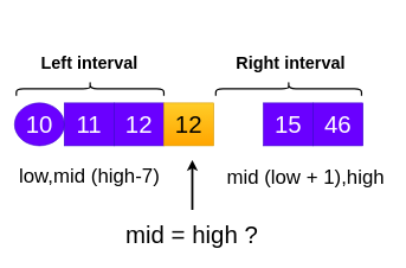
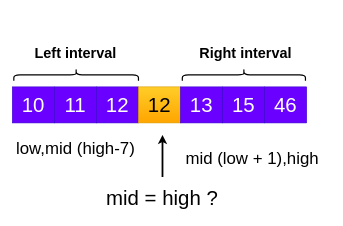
  <mxCell id="0" />
  <mxCell id="1" parent="0" />
  <mxCell id="2" value="" style="group" vertex="1" connectable="0" parent="1"><mxGeometry x="20" y="144" width="490" height="60" as="geometry" /></mxCell>
- <mxCell id="3" value="&lt;font style=&quot;font-size: 34px&quot;&gt;10&lt;/font&gt;" style="ellipse;whiteSpace=wrap;html=1;fillColor=#6a00ff;fontColor=#ffffff;strokeColor=#3700CC;" vertex="1" parent="2"><mxGeometry width="70" height="60" as="geometry" /></mxCell>
+ <mxCell id="3" value="&lt;font style=&quot;font-size: 34px&quot;&gt;10&lt;/font&gt;" style="rounded=0;whiteSpace=wrap;html=1;fillColor=#6a00ff;fontColor=#ffffff;strokeColor=#3700CC;" vertex="1" parent="2"><mxGeometry width="70" height="60" as="geometry" /></mxCell>
  <mxCell id="4" value="&lt;font style=&quot;font-size: 34px&quot;&gt;11&lt;/font&gt;" style="rounded=0;whiteSpace=wrap;html=1;fillColor=#6a00ff;fontColor=#ffffff;strokeColor=#3700CC;" vertex="1" parent="2"><mxGeometry x="70" width="70" height="60" as="geometry" /></mxCell>
  <mxCell id="5" value="&lt;font style=&quot;font-size: 34px&quot;&gt;12&lt;/font&gt;" style="rounded=0;whiteSpace=wrap;html=1;fillColor=#6a00ff;fontColor=#ffffff;strokeColor=#3700CC;" vertex="1" parent="2"><mxGeometry x="140" width="70" height="60" as="geometry" /></mxCell>
  <mxCell id="6" value="&lt;font style=&quot;font-size: 34px&quot;&gt;12&lt;/font&gt;" style="rounded=0;whiteSpace=wrap;html=1;fillColor=#ffcd28;strokeColor=#d79b00;gradientColor=#ffa500;" vertex="1" parent="2"><mxGeometry x="210" width="70" height="60" as="geometry" /></mxCell>
+ <mxCell id="7" value="&lt;font style=&quot;font-size: 34px&quot;&gt;13&lt;/font&gt;" style="rounded=0;whiteSpace=wrap;html=1;fillColor=#6a00ff;fontColor=#ffffff;strokeColor=#3700CC;" vertex="1" parent="2"><mxGeometry x="280" width="70" height="60" as="geometry" /></mxCell>
  <mxCell id="8" value="&lt;font style=&quot;font-size: 34px&quot;&gt;15&lt;/font&gt;" style="rounded=0;whiteSpace=wrap;html=1;fillColor=#6a00ff;fontColor=#ffffff;strokeColor=#3700CC;" vertex="1" parent="2"><mxGeometry x="350" width="70" height="60" as="geometry" /></mxCell>
  <mxCell id="9" value="&lt;font style=&quot;font-size: 34px&quot;&gt;46&lt;/font&gt;" style="rounded=0;whiteSpace=wrap;html=1;fillColor=#6a00ff;fontColor=#ffffff;strokeColor=#3700CC;" vertex="1" parent="2"><mxGeometry x="420" width="70" height="60" as="geometry" /></mxCell>
  <mxCell id="10" value="" style="endArrow=classic;html=1;rounded=0;fontSize=34;strokeWidth=3;" edge="1" parent="1"><mxGeometry width="50" height="50" relative="1" as="geometry"><mxPoint x="270" y="294" as="sourcePoint" /><mxPoint x="270" y="224" as="targetPoint" /></mxGeometry></mxCell>
  <mxCell id="11" value="mid = high ?" style="text;html=1;align=center;verticalAlign=middle;resizable=0;points=[];autosize=1;strokeColor=none;fillColor=none;fontSize=34;" vertex="1" parent="1"><mxGeometry x="159" y="304" width="220" height="50" as="geometry" /></mxCell>
  <mxCell id="12" value="" style="shape=curlyBracket;whiteSpace=wrap;html=1;rounded=1;fontSize=34;rotation=90;strokeWidth=2;" vertex="1" parent="1"><mxGeometry x="116.25" y="20.25" width="20" height="207.5" as="geometry" /></mxCell>
  <mxCell id="13" value="" style="shape=curlyBracket;whiteSpace=wrap;html=1;rounded=1;fontSize=34;rotation=90;strokeWidth=2;" vertex="1" parent="1"><mxGeometry x="395.5" y="21.5" width="20" height="205" as="geometry" /></mxCell>
  <mxCell id="14" value="Right interval" style="text;strokeColor=none;fillColor=none;html=1;fontSize=24;fontStyle=1;verticalAlign=middle;align=center;" vertex="1" parent="1"><mxGeometry x="358" y="69" width="100" height="40" as="geometry" /></mxCell>
  <mxCell id="15" value="Left interval" style="text;strokeColor=none;fillColor=none;html=1;fontSize=24;fontStyle=1;verticalAlign=middle;align=center;" vertex="1" parent="1"><mxGeometry x="75" y="69" width="100" height="40" as="geometry" /></mxCell>
  <mxCell id="16" value="low,mid (high-7)" style="text;html=1;align=center;verticalAlign=middle;resizable=0;points=[];autosize=1;strokeColor=none;fillColor=none;fontSize=28;" vertex="1" parent="1"><mxGeometry x="20" y="226.5" width="210" height="40" as="geometry" /></mxCell>
- <mxCell id="17" value="mid (low + 1),high" style="text;html=1;align=center;verticalAlign=middle;resizable=0;points=[];autosize=1;strokeColor=none;fillColor=none;fontSize=28;" vertex="1" parent="1"><mxGeometry x="309" y="227.75" width="240" height="40" as="geometry" /></mxCell>
+ <mxCell id="17" value="mid (low + 1),high" style="text;html=1;align=center;verticalAlign=middle;resizable=0;points=[];autosize=1;strokeColor=none;fillColor=none;fontSize=28;" vertex="1" parent="1"><mxGeometry x="299" y="242.75" width="240" height="40" as="geometry" /></mxCell>
